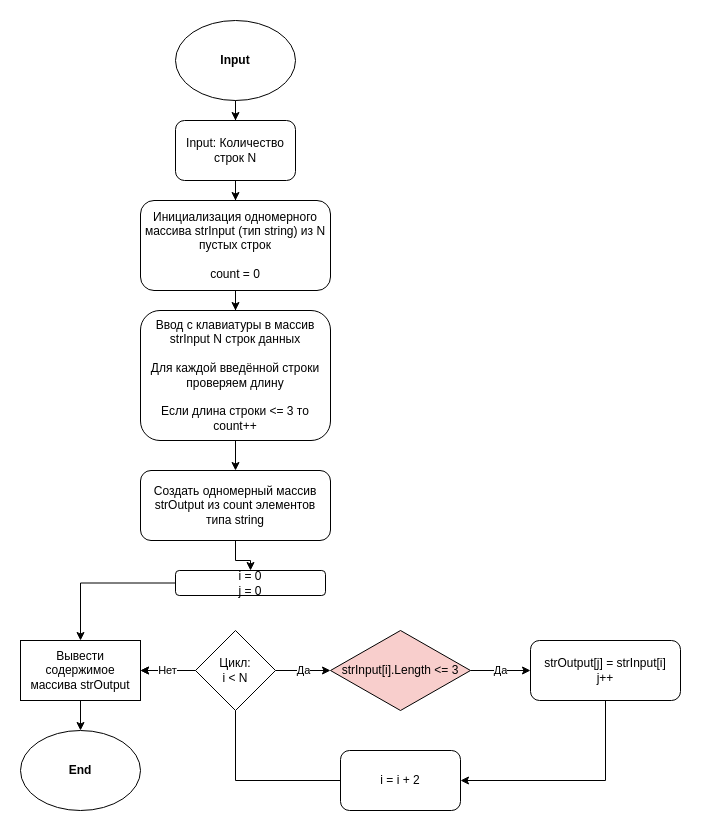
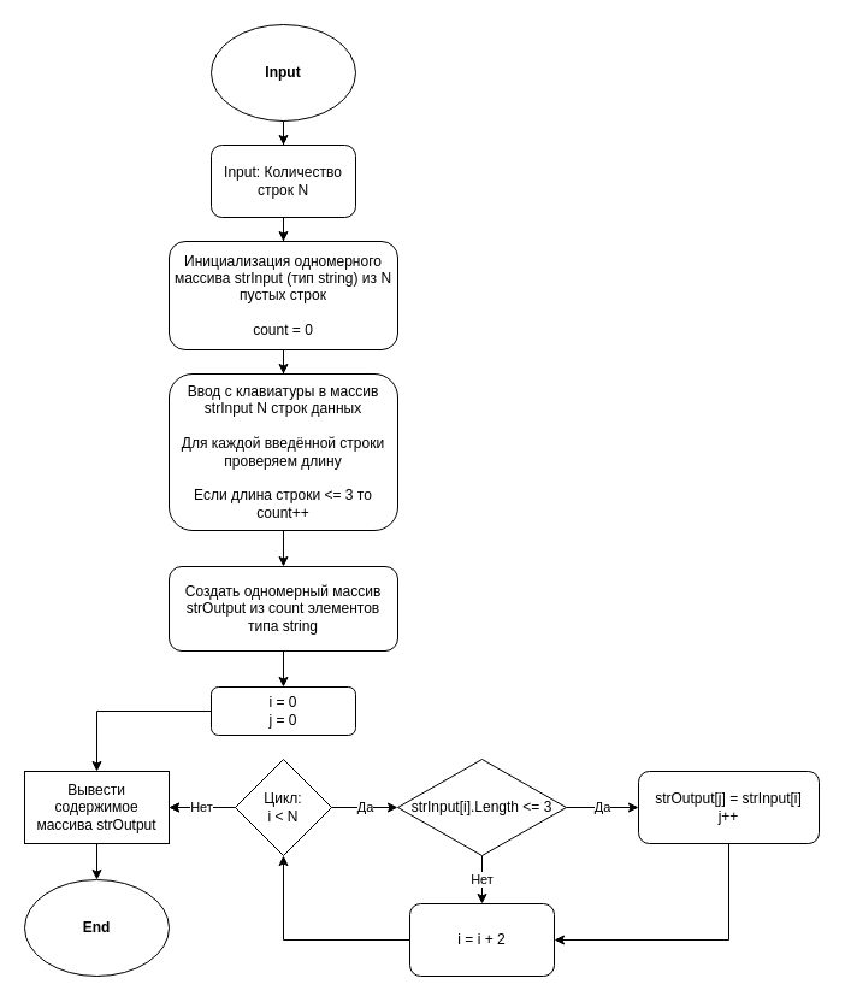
  <mxCell id="0" />
  <mxCell id="1" parent="0" />
  <mxCell id="2" value="" style="edgeStyle=orthogonalEdgeStyle;rounded=0;orthogonalLoop=1;jettySize=auto;html=1;" edge="1" parent="1" source="3" target="7"><mxGeometry relative="1" as="geometry" /></mxCell>
  <mxCell id="3" value="&lt;div&gt;Input: Количество строк N&lt;/div&gt;" style="rounded=1;whiteSpace=wrap;html=1;" vertex="1" parent="1"><mxGeometry x="175" y="120" width="120" height="60" as="geometry" /></mxCell>
  <mxCell id="4" value="" style="edgeStyle=orthogonalEdgeStyle;rounded=0;orthogonalLoop=1;jettySize=auto;html=1;" edge="1" parent="1" source="5" target="3"><mxGeometry relative="1" as="geometry" /></mxCell>
  <mxCell id="5" value="&lt;b&gt;Input&lt;/b&gt;" style="ellipse;whiteSpace=wrap;html=1;" vertex="1" parent="1"><mxGeometry x="175" y="20" width="120" height="80" as="geometry" /></mxCell>
  <mxCell id="6" value="" style="edgeStyle=orthogonalEdgeStyle;rounded=0;orthogonalLoop=1;jettySize=auto;html=1;" edge="1" parent="1" source="7" target="9"><mxGeometry relative="1" as="geometry" /></mxCell>
  <mxCell id="7" value="&lt;div&gt;Инициализация одномерного массива strInput (тип string) из N пустых строк&lt;/div&gt;&lt;div&gt;&lt;br&gt;&lt;/div&gt;&lt;div&gt;count = 0&lt;br&gt;&lt;/div&gt;" style="rounded=1;whiteSpace=wrap;html=1;" vertex="1" parent="1"><mxGeometry x="140" y="200" width="190" height="90" as="geometry" /></mxCell>
  <mxCell id="8" value="" style="edgeStyle=orthogonalEdgeStyle;rounded=0;orthogonalLoop=1;jettySize=auto;html=1;" edge="1" parent="1" source="9" target="24"><mxGeometry relative="1" as="geometry" /></mxCell>
  <mxCell id="9" value="&lt;div&gt;Ввод с клавиатуры в массив strInput N строк данных&lt;/div&gt;&lt;div&gt;&lt;br&gt;Для каждой введённой строки проверяем длину&lt;/div&gt;&lt;div&gt;&lt;br&gt;&lt;/div&gt;&lt;div&gt;Если длина строки &amp;lt;= 3 то count++&lt;br&gt;&lt;/div&gt;" style="rounded=1;whiteSpace=wrap;html=1;" vertex="1" parent="1"><mxGeometry x="140" y="310" width="190" height="130" as="geometry" /></mxCell>
  <mxCell id="10" value="" style="edgeStyle=orthogonalEdgeStyle;rounded=0;orthogonalLoop=1;jettySize=auto;html=1;" edge="1" parent="1" source="11" target="26"><mxGeometry relative="1" as="geometry" /></mxCell>
- <mxCell id="11" value="&lt;div&gt;i = 0&lt;/div&gt;&lt;div&gt;j = 0&lt;br&gt;&lt;/div&gt;" style="rounded=1;whiteSpace=wrap;html=1;" vertex="1" parent="1"><mxGeometry x="175" y="570" width="150" height="25" as="geometry" /></mxCell>
+ <mxCell id="11" value="&lt;div&gt;i = 0&lt;/div&gt;&lt;div&gt;j = 0&lt;br&gt;&lt;/div&gt;" style="rounded=1;whiteSpace=wrap;html=1;" vertex="1" parent="1"><mxGeometry x="175" y="570" width="120" height="40" as="geometry" /></mxCell>
  <mxCell id="12" value="Да" style="edgeStyle=orthogonalEdgeStyle;rounded=0;orthogonalLoop=1;jettySize=auto;html=1;" edge="1" parent="1" source="15" target="18"><mxGeometry relative="1" as="geometry" /></mxCell>
  <mxCell id="13" value="" style="edgeStyle=orthogonalEdgeStyle;rounded=0;orthogonalLoop=1;jettySize=auto;html=1;" edge="1" parent="1" source="15" target="26"><mxGeometry relative="1" as="geometry" /></mxCell>
  <mxCell id="14" value="Нет" style="edgeStyle=orthogonalEdgeStyle;rounded=0;orthogonalLoop=1;jettySize=auto;html=1;" edge="1" parent="1" source="15" target="26"><mxGeometry relative="1" as="geometry" /></mxCell>
  <mxCell id="15" value="&lt;div&gt;Цикл:&lt;br&gt;&lt;/div&gt;&lt;div&gt;i &amp;lt; N&lt;/div&gt;" style="rhombus;whiteSpace=wrap;html=1;" vertex="1" parent="1"><mxGeometry x="195" y="630" width="80" height="80" as="geometry" /></mxCell>
  <mxCell id="16" value="Да" style="edgeStyle=orthogonalEdgeStyle;rounded=0;orthogonalLoop=1;jettySize=auto;html=1;" edge="1" parent="1" source="18" target="20"><mxGeometry relative="1" as="geometry" /></mxCell>
- <mxCell id="18" value="strInput[i].Length &amp;lt;= 3" style="rhombus;whiteSpace=wrap;html=1;fillColor=#f8cecc;" vertex="1" parent="1"><mxGeometry x="330" y="630" width="140" height="80" as="geometry" /></mxCell>
+ <mxCell id="17" value="Нет" style="edgeStyle=orthogonalEdgeStyle;rounded=0;orthogonalLoop=1;jettySize=auto;html=1;" edge="1" parent="1" source="18" target="22"><mxGeometry relative="1" as="geometry" /></mxCell>
+ <mxCell id="18" value="strInput[i].Length &amp;lt;= 3" style="rhombus;whiteSpace=wrap;html=1;" vertex="1" parent="1"><mxGeometry x="330" y="630" width="140" height="80" as="geometry" /></mxCell>
  <mxCell id="19" style="edgeStyle=orthogonalEdgeStyle;rounded=0;orthogonalLoop=1;jettySize=auto;html=1;exitX=0.5;exitY=1;exitDx=0;exitDy=0;entryX=1;entryY=0.5;entryDx=0;entryDy=0;" edge="1" parent="1" source="20" target="22"><mxGeometry relative="1" as="geometry" /></mxCell>
  <mxCell id="20" value="&lt;div&gt;strOutput[j] = strInput[i]&lt;/div&gt;&lt;div&gt;j++&lt;br&gt;&lt;/div&gt;" style="rounded=1;whiteSpace=wrap;html=1;" vertex="1" parent="1"><mxGeometry x="530" y="640" width="150" height="60" as="geometry" /></mxCell>
- <mxCell id="21" style="edgeStyle=orthogonalEdgeStyle;rounded=0;orthogonalLoop=1;jettySize=auto;html=1;exitX=0;exitY=0.5;exitDx=0;exitDy=0;entryX=0.5;entryY=1;entryDx=0;entryDy=0;endArrow=none;" edge="1" parent="1" source="22" target="15"><mxGeometry relative="1" as="geometry" /></mxCell>
+ <mxCell id="21" style="edgeStyle=orthogonalEdgeStyle;rounded=0;orthogonalLoop=1;jettySize=auto;html=1;exitX=0;exitY=0.5;exitDx=0;exitDy=0;entryX=0.5;entryY=1;entryDx=0;entryDy=0;" edge="1" parent="1" source="22" target="15"><mxGeometry relative="1" as="geometry" /></mxCell>
  <mxCell id="22" value="i = i + 2" style="rounded=1;whiteSpace=wrap;html=1;" vertex="1" parent="1"><mxGeometry x="340" y="750" width="120" height="60" as="geometry" /></mxCell>
  <mxCell id="23" value="" style="edgeStyle=orthogonalEdgeStyle;rounded=0;orthogonalLoop=1;jettySize=auto;html=1;entryX=0.5;entryY=0;entryDx=0;entryDy=0;" edge="1" parent="1" source="24" target="11"><mxGeometry relative="1" as="geometry"><mxPoint x="320" y="550" as="targetPoint" /></mxGeometry></mxCell>
  <mxCell id="24" value="Создать одномерный массив strOutput из count элементов типа string" style="rounded=1;whiteSpace=wrap;html=1;" vertex="1" parent="1"><mxGeometry x="140" y="470" width="190" height="70" as="geometry" /></mxCell>
  <mxCell id="25" value="" style="edgeStyle=orthogonalEdgeStyle;rounded=0;orthogonalLoop=1;jettySize=auto;html=1;" edge="1" parent="1" source="26" target="27"><mxGeometry relative="1" as="geometry" /></mxCell>
  <mxCell id="26" value="Вывести содержимое массива strOutput" style="whiteSpace=wrap;html=1;rounded=0;" vertex="1" parent="1"><mxGeometry x="20" y="640" width="120" height="60" as="geometry" /></mxCell>
  <mxCell id="27" value="&lt;b&gt;End&lt;/b&gt;" style="ellipse;whiteSpace=wrap;html=1;" vertex="1" parent="1"><mxGeometry x="20" y="730" width="120" height="80" as="geometry" /></mxCell>
